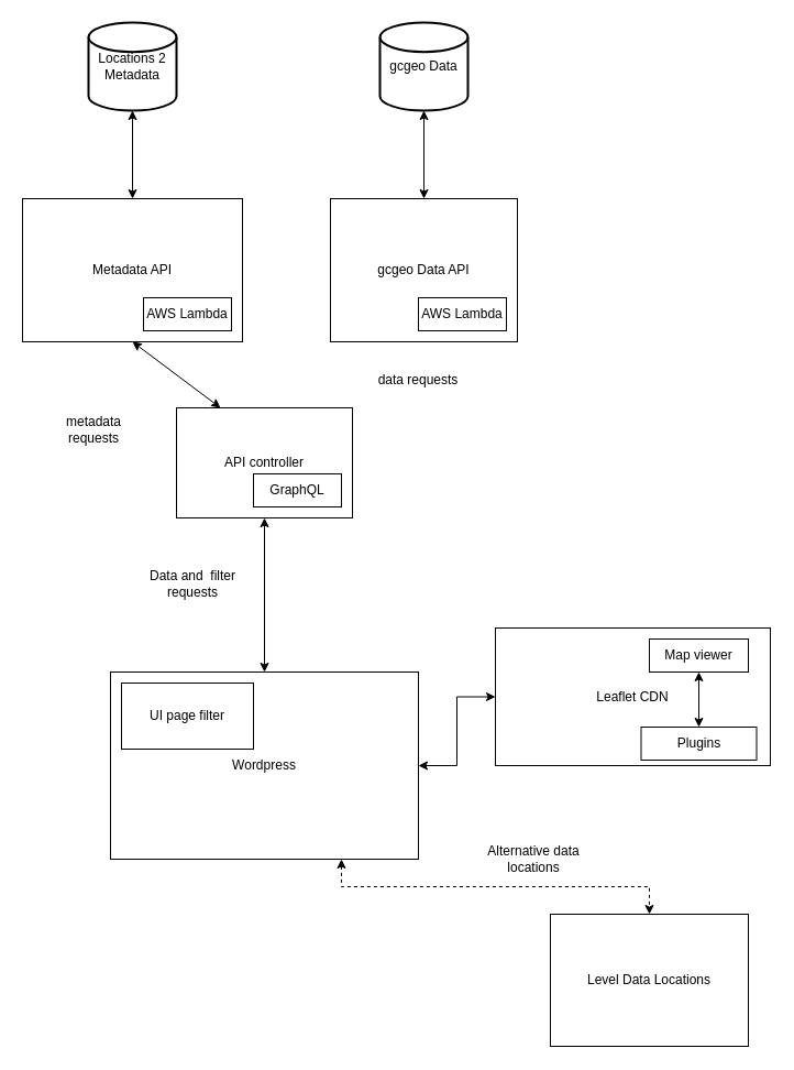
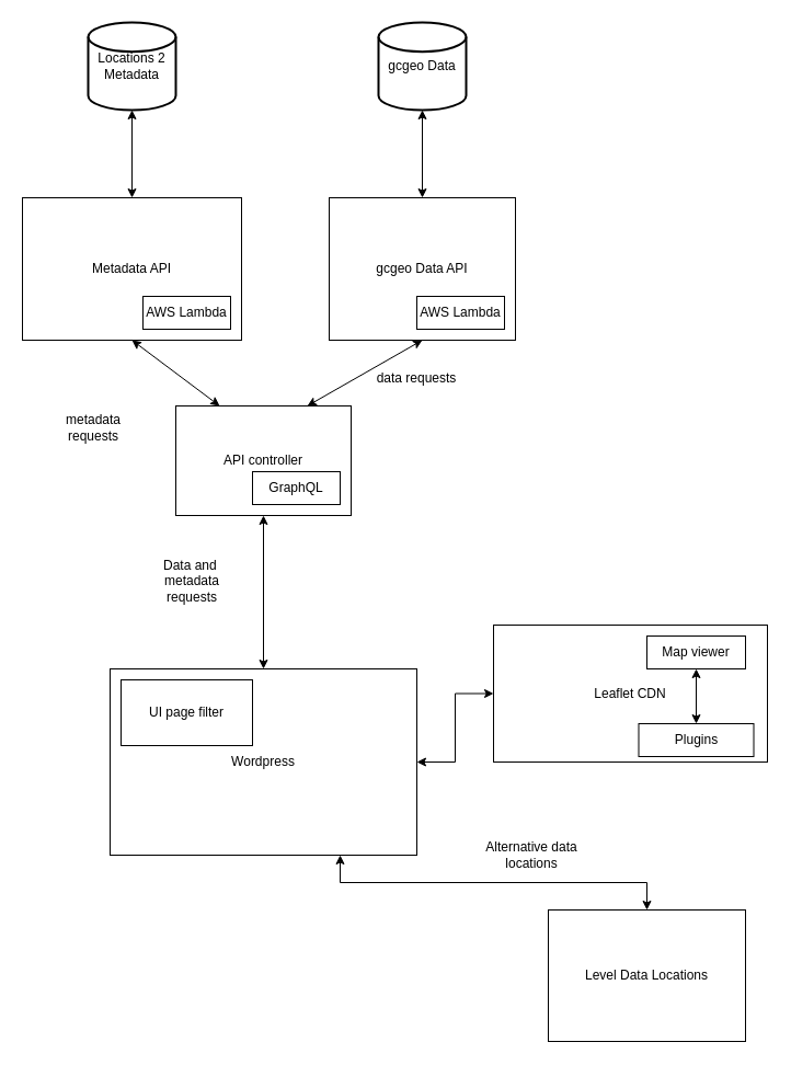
  <mxCell id="0" />
  <mxCell id="1" parent="0" />
  <mxCell id="2" value="Locations 2 Metadata" style="strokeWidth=2;html=1;shape=mxgraph.flowchart.database;whiteSpace=wrap;" parent="1" vertex="1"><mxGeometry x="80" y="20" width="80" height="80" as="geometry" /></mxCell>
  <mxCell id="3" value="gcgeo Data" style="strokeWidth=2;html=1;shape=mxgraph.flowchart.database;whiteSpace=wrap;" parent="1" vertex="1"><mxGeometry x="345" y="20" width="80" height="80" as="geometry" /></mxCell>
  <mxCell id="4" value="Metadata API" style="rounded=0;whiteSpace=wrap;html=1;" parent="1" vertex="1"><mxGeometry x="20" y="180" width="200" height="130" as="geometry" /></mxCell>
  <mxCell id="5" value="gcgeo Data API" style="rounded=0;whiteSpace=wrap;html=1;" parent="1" vertex="1"><mxGeometry x="300" y="180" width="170" height="130" as="geometry" /></mxCell>
- <mxCell id="6" style="edgeStyle=orthogonalEdgeStyle;rounded=0;orthogonalLoop=1;jettySize=auto;html=1;exitX=0.75;exitY=1;exitDx=0;exitDy=0;entryX=0.5;entryY=0;entryDx=0;entryDy=0;startArrow=classic;startFill=1;dashed=1;" parent="1" source="8" target="16" edge="1"><mxGeometry relative="1" as="geometry" /></mxCell>
+ <mxCell id="6" style="edgeStyle=orthogonalEdgeStyle;rounded=0;orthogonalLoop=1;jettySize=auto;html=1;exitX=0.75;exitY=1;exitDx=0;exitDy=0;entryX=0.5;entryY=0;entryDx=0;entryDy=0;startArrow=classic;startFill=1;" parent="1" source="8" target="16" edge="1"><mxGeometry relative="1" as="geometry" /></mxCell>
  <mxCell id="7" style="edgeStyle=orthogonalEdgeStyle;rounded=0;orthogonalLoop=1;jettySize=auto;html=1;exitX=1;exitY=0.5;exitDx=0;exitDy=0;startArrow=classic;startFill=1;" parent="1" source="8" target="17" edge="1"><mxGeometry relative="1" as="geometry" /></mxCell>
  <mxCell id="8" value="Wordpress" style="rounded=0;whiteSpace=wrap;html=1;" parent="1" vertex="1"><mxGeometry x="100" y="610" width="280" height="170" as="geometry" /></mxCell>
  <mxCell id="9" value="" style="endArrow=classic;startArrow=classic;html=1;entryX=0.25;entryY=0;entryDx=0;entryDy=0;exitX=0.5;exitY=1;exitDx=0;exitDy=0;" parent="1" source="4" target="25" edge="1"><mxGeometry width="50" height="50" relative="1" as="geometry"><mxPoint x="50" y="620" as="sourcePoint" /><mxPoint x="100" y="570" as="targetPoint" /></mxGeometry></mxCell>
+ <mxCell id="10" value="" style="endArrow=classic;startArrow=classic;html=1;entryX=0.5;entryY=1;entryDx=0;entryDy=0;exitX=0.75;exitY=0;exitDx=0;exitDy=0;" parent="1" source="25" target="5" edge="1"><mxGeometry width="50" height="50" relative="1" as="geometry"><mxPoint x="250" y="360" as="sourcePoint" /><mxPoint x="300" y="310" as="targetPoint" /></mxGeometry></mxCell>
  <mxCell id="11" value="" style="endArrow=classic;startArrow=classic;html=1;entryX=0.5;entryY=1;entryDx=0;entryDy=0;entryPerimeter=0;exitX=0.5;exitY=0;exitDx=0;exitDy=0;" parent="1" source="4" target="2" edge="1"><mxGeometry width="50" height="50" relative="1" as="geometry"><mxPoint x="50" y="180" as="sourcePoint" /><mxPoint x="100" y="130" as="targetPoint" /></mxGeometry></mxCell>
  <mxCell id="12" value="" style="endArrow=classic;startArrow=classic;html=1;entryX=0.5;entryY=1;entryDx=0;entryDy=0;entryPerimeter=0;" parent="1" source="5" target="3" edge="1"><mxGeometry width="50" height="50" relative="1" as="geometry"><mxPoint x="360" y="180" as="sourcePoint" /><mxPoint x="410" y="130" as="targetPoint" /></mxGeometry></mxCell>
  <mxCell id="13" value="UI page filter" style="rounded=0;whiteSpace=wrap;html=1;" parent="1" vertex="1"><mxGeometry x="110" y="620" width="120" height="60" as="geometry" /></mxCell>
  <mxCell id="14" value="AWS Lambda" style="rounded=0;whiteSpace=wrap;html=1;" parent="1" vertex="1"><mxGeometry x="130" y="270" width="80" height="30" as="geometry" /></mxCell>
  <mxCell id="15" value="AWS Lambda" style="rounded=0;whiteSpace=wrap;html=1;" parent="1" vertex="1"><mxGeometry x="380" y="270" width="80" height="30" as="geometry" /></mxCell>
  <mxCell id="16" value="Level Data Locations" style="rounded=0;whiteSpace=wrap;html=1;" parent="1" vertex="1"><mxGeometry x="500" y="830" width="180" height="120" as="geometry" /></mxCell>
  <mxCell id="17" value="Leaflet CDN" style="rounded=0;whiteSpace=wrap;html=1;" parent="1" vertex="1"><mxGeometry x="450" y="570" width="250" height="125" as="geometry" /></mxCell>
  <mxCell id="18" style="edgeStyle=orthogonalEdgeStyle;rounded=0;orthogonalLoop=1;jettySize=auto;html=1;exitX=0.5;exitY=0;exitDx=0;exitDy=0;startArrow=classic;startFill=1;" parent="1" source="19" target="20" edge="1"><mxGeometry relative="1" as="geometry" /></mxCell>
  <mxCell id="19" value="Plugins" style="rounded=0;whiteSpace=wrap;html=1;" parent="1" vertex="1"><mxGeometry x="582.5" y="660" width="105" height="30" as="geometry" /></mxCell>
  <mxCell id="20" value="Map viewer" style="rounded=0;whiteSpace=wrap;html=1;" parent="1" vertex="1"><mxGeometry x="590" y="580" width="90" height="30" as="geometry" /></mxCell>
  <mxCell id="21" value="metadata requests" style="text;html=1;strokeColor=none;fillColor=none;align=center;verticalAlign=middle;whiteSpace=wrap;rounded=0;" parent="1" vertex="1"><mxGeometry x="50" y="355" width="70" height="70" as="geometry" /></mxCell>
  <mxCell id="22" value="data requests" style="text;html=1;strokeColor=none;fillColor=none;align=center;verticalAlign=middle;whiteSpace=wrap;rounded=0;" parent="1" vertex="1"><mxGeometry x="335" y="320" width="90" height="50" as="geometry" /></mxCell>
  <mxCell id="23" value="Alternative data locations" style="text;html=1;strokeColor=none;fillColor=none;align=center;verticalAlign=middle;whiteSpace=wrap;rounded=0;" parent="1" vertex="1"><mxGeometry x="430" y="760" width="110" height="40" as="geometry" /></mxCell>
  <mxCell id="24" style="edgeStyle=orthogonalEdgeStyle;rounded=1;orthogonalLoop=1;jettySize=auto;html=1;exitX=0.5;exitY=1;exitDx=0;exitDy=0;endArrow=classic;startArrow=classic;" edge="1" parent="1" source="25" target="8"><mxGeometry relative="1" as="geometry" /></mxCell>
  <mxCell id="25" value="API controller" style="rounded=0;whiteSpace=wrap;html=1;" vertex="1" parent="1"><mxGeometry x="160" y="370" width="160" height="100" as="geometry" /></mxCell>
  <mxCell id="26" value="GraphQL" style="rounded=0;whiteSpace=wrap;html=1;" vertex="1" parent="1"><mxGeometry x="230" y="430" width="80" height="30" as="geometry" /></mxCell>
- <mxCell id="27" value="Data and&amp;nbsp; filter requests" style="text;html=1;strokeColor=none;fillColor=none;align=center;verticalAlign=middle;whiteSpace=wrap;rounded=0;" vertex="1" parent="1"><mxGeometry x="130" y="490" width="90" height="80" as="geometry" /></mxCell>
+ <mxCell id="27" value="Data and&amp;nbsp; metadata requests" style="text;html=1;strokeColor=none;fillColor=none;align=center;verticalAlign=middle;whiteSpace=wrap;rounded=0;" vertex="1" parent="1"><mxGeometry x="130" y="490" width="90" height="80" as="geometry" /></mxCell>
